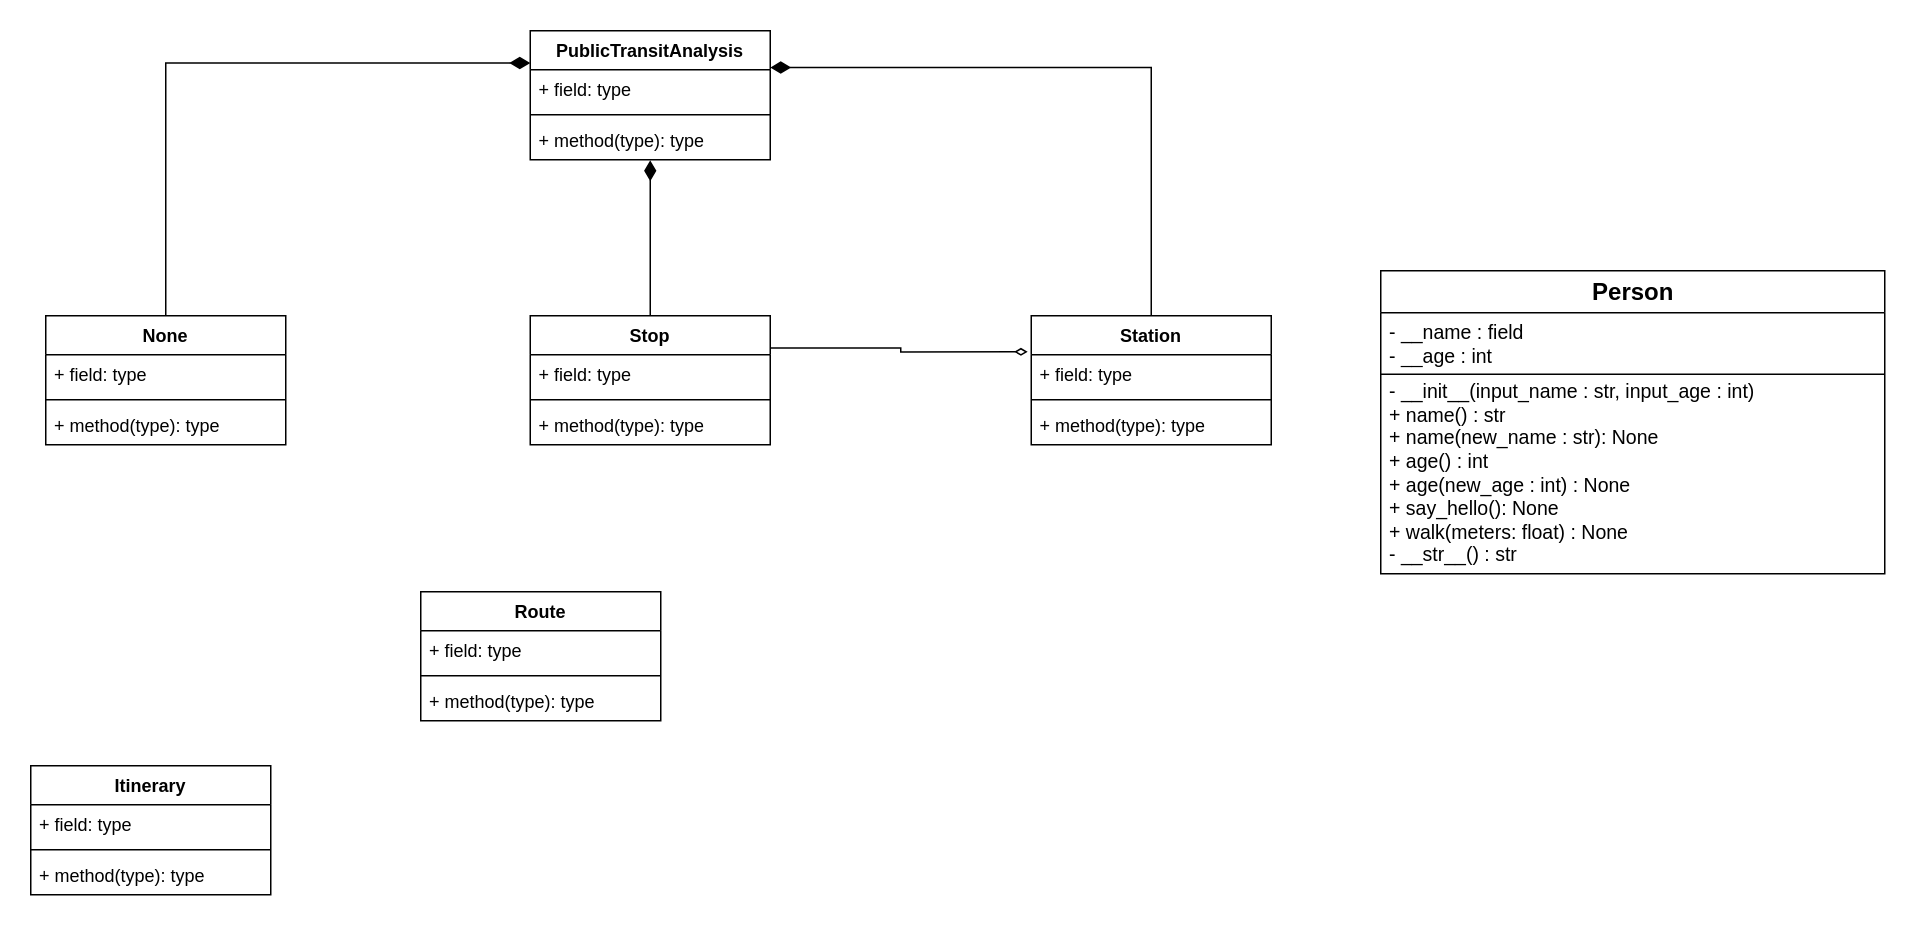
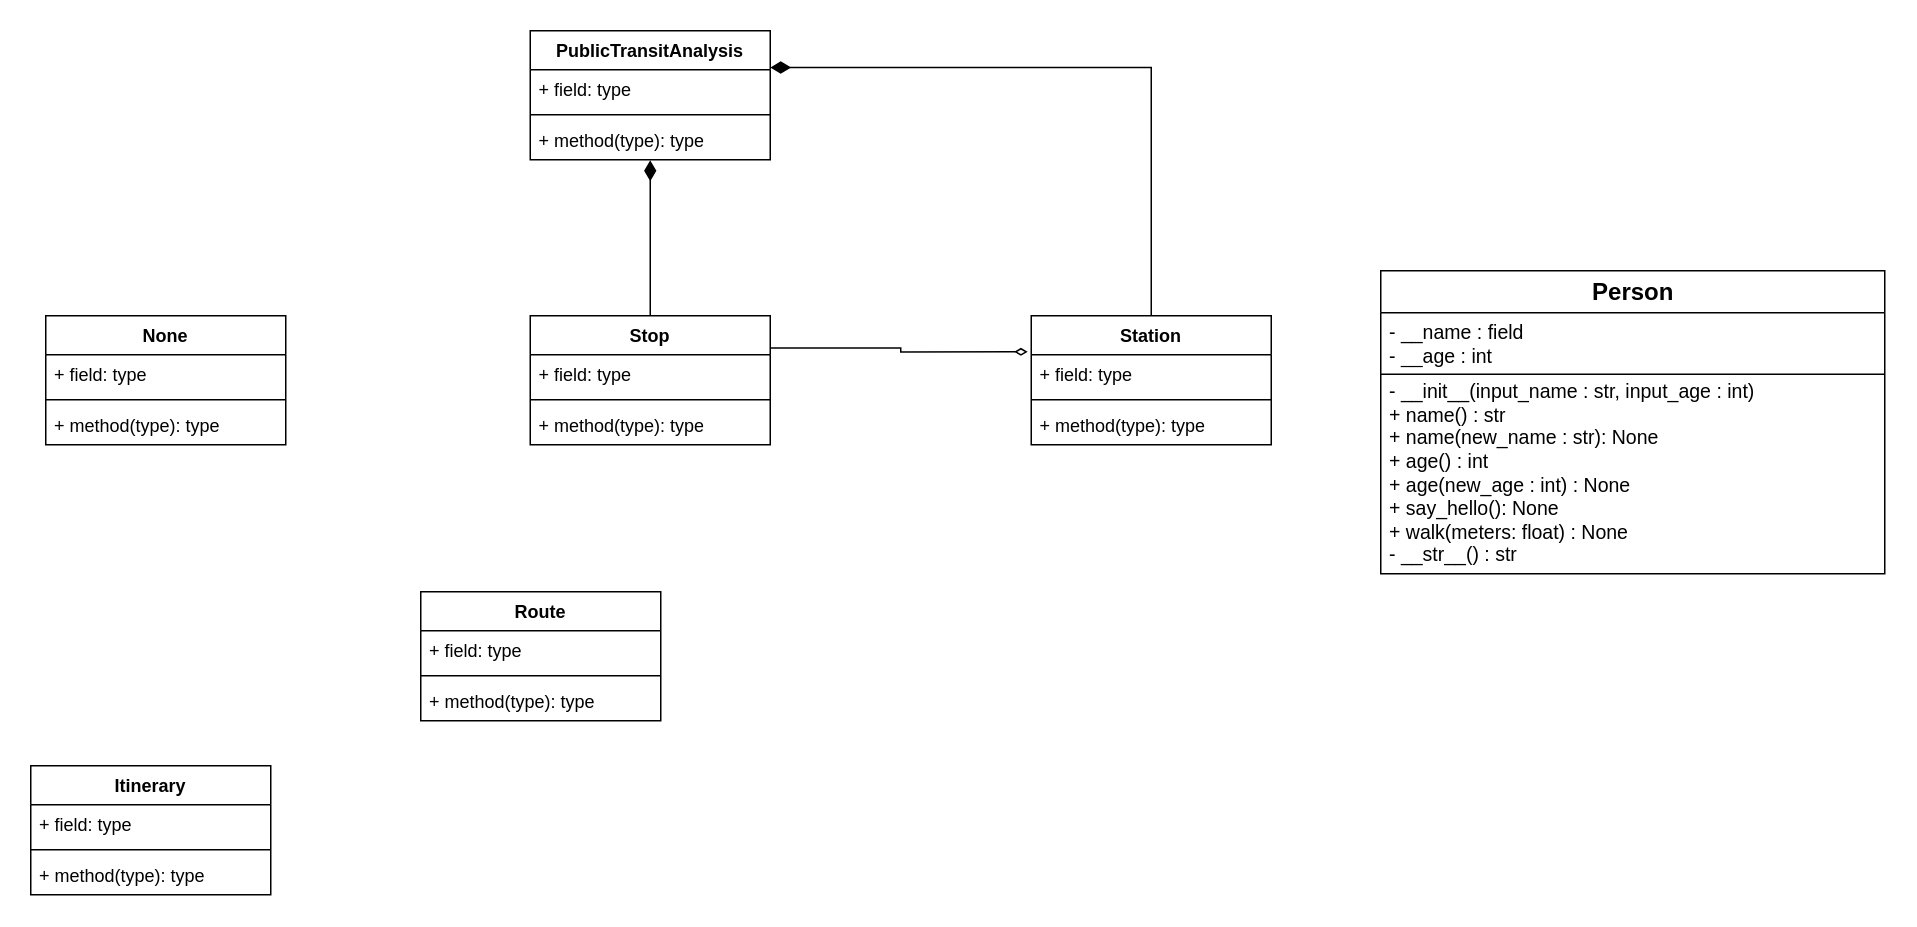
  <mxCell id="0" />
  <mxCell id="1" parent="0" />
  <mxCell id="2" value="Person" style="swimlane;fontStyle=1;align=center;verticalAlign=middle;childLayout=stackLayout;horizontal=1;startSize=28;horizontalStack=0;resizeParent=1;resizeParentMax=0;resizeLast=0;collapsible=1;marginBottom=0;fontSize=16;html=1;" parent="1" vertex="1"><mxGeometry x="920" y="180" width="336" height="202" as="geometry"><mxRectangle x="14" y="6272" width="120" height="30" as="alternateBounds" /></mxGeometry></mxCell>
  <mxCell id="3" value="- __name : field&lt;br&gt;- __age : int" style="text;strokeColor=none;fillColor=none;align=left;verticalAlign=middle;spacingLeft=4;spacingRight=4;overflow=hidden;rotatable=0;points=[[0,0.5],[1,0.5]];portConstraint=eastwest;fontSize=13;html=1;strokeWidth=1;" parent="2" vertex="1"><mxGeometry y="28" width="336" height="41" as="geometry" /></mxCell>
  <mxCell id="4" value="" style="endArrow=none;html=1;rounded=0;exitX=0;exitY=0.999;exitDx=0;exitDy=0;exitPerimeter=0;entryX=1;entryY=0.998;entryDx=0;entryDy=0;entryPerimeter=0;" parent="2" source="3" target="3" edge="1"><mxGeometry width="50" height="50" relative="1" as="geometry"><mxPoint x="116" y="78" as="sourcePoint" /><mxPoint x="166" y="28" as="targetPoint" /></mxGeometry></mxCell>
  <mxCell id="5" value="- __init__(input_name : str, input_age : int)&lt;br&gt;+ name() : str&lt;br&gt;+ name(new_name : str): None&lt;br&gt;+ age() : int&lt;br&gt;+ age(new_age : int) : None&lt;br&gt;&lt;div&gt;+ say_hello(): None&lt;/div&gt;&lt;div&gt;+ walk(meters: float) : None&lt;/div&gt;&lt;div&gt;- __str__() : str&lt;/div&gt;" style="text;strokeColor=none;fillColor=none;align=left;verticalAlign=middle;spacingLeft=4;spacingRight=4;overflow=hidden;rotatable=0;points=[[0,0.5],[1,0.5]];portConstraint=eastwest;fontSize=13;labelBackgroundColor=none;spacingTop=-2;html=1;" parent="2" vertex="1"><mxGeometry y="69" width="336" height="133" as="geometry" /></mxCell>
  <mxCell id="6" value="PublicTransitAnalysis" style="swimlane;fontStyle=1;align=center;verticalAlign=top;childLayout=stackLayout;horizontal=1;startSize=26;horizontalStack=0;resizeParent=1;resizeParentMax=0;resizeLast=0;collapsible=1;marginBottom=0;whiteSpace=wrap;html=1;" vertex="1" parent="1"><mxGeometry x="353" y="20" width="160" height="86" as="geometry" /></mxCell>
  <mxCell id="7" value="+ field: type" style="text;strokeColor=none;fillColor=none;align=left;verticalAlign=top;spacingLeft=4;spacingRight=4;overflow=hidden;rotatable=0;points=[[0,0.5],[1,0.5]];portConstraint=eastwest;whiteSpace=wrap;html=1;" vertex="1" parent="6"><mxGeometry y="26" width="160" height="26" as="geometry" /></mxCell>
  <mxCell id="8" value="" style="line;strokeWidth=1;fillColor=none;align=left;verticalAlign=middle;spacingTop=-1;spacingLeft=3;spacingRight=3;rotatable=0;labelPosition=right;points=[];portConstraint=eastwest;strokeColor=inherit;" vertex="1" parent="6"><mxGeometry y="52" width="160" height="8" as="geometry" /></mxCell>
  <mxCell id="9" value="+ method(type): type" style="text;strokeColor=none;fillColor=none;align=left;verticalAlign=top;spacingLeft=4;spacingRight=4;overflow=hidden;rotatable=0;points=[[0,0.5],[1,0.5]];portConstraint=eastwest;whiteSpace=wrap;html=1;" vertex="1" parent="6"><mxGeometry y="60" width="160" height="26" as="geometry" /></mxCell>
  <mxCell id="10" value="Station" style="swimlane;fontStyle=1;align=center;verticalAlign=top;childLayout=stackLayout;horizontal=1;startSize=26;horizontalStack=0;resizeParent=1;resizeParentMax=0;resizeLast=0;collapsible=1;marginBottom=0;whiteSpace=wrap;html=1;" vertex="1" parent="1"><mxGeometry x="687" y="210" width="160" height="86" as="geometry" /></mxCell>
  <mxCell id="11" value="+ field: type" style="text;strokeColor=none;fillColor=none;align=left;verticalAlign=top;spacingLeft=4;spacingRight=4;overflow=hidden;rotatable=0;points=[[0,0.5],[1,0.5]];portConstraint=eastwest;whiteSpace=wrap;html=1;" vertex="1" parent="10"><mxGeometry y="26" width="160" height="26" as="geometry" /></mxCell>
  <mxCell id="12" value="" style="line;strokeWidth=1;fillColor=none;align=left;verticalAlign=middle;spacingTop=-1;spacingLeft=3;spacingRight=3;rotatable=0;labelPosition=right;points=[];portConstraint=eastwest;strokeColor=inherit;" vertex="1" parent="10"><mxGeometry y="52" width="160" height="8" as="geometry" /></mxCell>
  <mxCell id="13" value="+ method(type): type" style="text;strokeColor=none;fillColor=none;align=left;verticalAlign=top;spacingLeft=4;spacingRight=4;overflow=hidden;rotatable=0;points=[[0,0.5],[1,0.5]];portConstraint=eastwest;whiteSpace=wrap;html=1;" vertex="1" parent="10"><mxGeometry y="60" width="160" height="26" as="geometry" /></mxCell>
  <mxCell id="14" value="Stop" style="swimlane;fontStyle=1;align=center;verticalAlign=top;childLayout=stackLayout;horizontal=1;startSize=26;horizontalStack=0;resizeParent=1;resizeParentMax=0;resizeLast=0;collapsible=1;marginBottom=0;whiteSpace=wrap;html=1;" vertex="1" parent="1"><mxGeometry x="353" y="210" width="160" height="86" as="geometry" /></mxCell>
  <mxCell id="15" value="+ field: type" style="text;strokeColor=none;fillColor=none;align=left;verticalAlign=top;spacingLeft=4;spacingRight=4;overflow=hidden;rotatable=0;points=[[0,0.5],[1,0.5]];portConstraint=eastwest;whiteSpace=wrap;html=1;" vertex="1" parent="14"><mxGeometry y="26" width="160" height="26" as="geometry" /></mxCell>
  <mxCell id="16" value="" style="line;strokeWidth=1;fillColor=none;align=left;verticalAlign=middle;spacingTop=-1;spacingLeft=3;spacingRight=3;rotatable=0;labelPosition=right;points=[];portConstraint=eastwest;strokeColor=inherit;" vertex="1" parent="14"><mxGeometry y="52" width="160" height="8" as="geometry" /></mxCell>
  <mxCell id="17" value="+ method(type): type" style="text;strokeColor=none;fillColor=none;align=left;verticalAlign=top;spacingLeft=4;spacingRight=4;overflow=hidden;rotatable=0;points=[[0,0.5],[1,0.5]];portConstraint=eastwest;whiteSpace=wrap;html=1;" vertex="1" parent="14"><mxGeometry y="60" width="160" height="26" as="geometry" /></mxCell>
- <mxCell id="18" style="edgeStyle=orthogonalEdgeStyle;rounded=0;orthogonalLoop=1;jettySize=auto;html=1;exitX=0.5;exitY=0;exitDx=0;exitDy=0;entryX=0;entryY=0.25;entryDx=0;entryDy=0;endArrow=diamondThin;endFill=1;endSize=11;" edge="1" parent="1" source="19" target="6"><mxGeometry relative="1" as="geometry" /></mxCell>
  <mxCell id="19" value="None" style="swimlane;fontStyle=1;align=center;verticalAlign=top;childLayout=stackLayout;horizontal=1;startSize=26;horizontalStack=0;resizeParent=1;resizeParentMax=0;resizeLast=0;collapsible=1;marginBottom=0;whiteSpace=wrap;html=1;" vertex="1" parent="1"><mxGeometry x="30" y="210" width="160" height="86" as="geometry" /></mxCell>
  <mxCell id="20" value="+ field: type" style="text;strokeColor=none;fillColor=none;align=left;verticalAlign=top;spacingLeft=4;spacingRight=4;overflow=hidden;rotatable=0;points=[[0,0.5],[1,0.5]];portConstraint=eastwest;whiteSpace=wrap;html=1;" vertex="1" parent="19"><mxGeometry y="26" width="160" height="26" as="geometry" /></mxCell>
  <mxCell id="21" value="" style="line;strokeWidth=1;fillColor=none;align=left;verticalAlign=middle;spacingTop=-1;spacingLeft=3;spacingRight=3;rotatable=0;labelPosition=right;points=[];portConstraint=eastwest;strokeColor=inherit;" vertex="1" parent="19"><mxGeometry y="52" width="160" height="8" as="geometry" /></mxCell>
  <mxCell id="22" value="+ method(type): type" style="text;strokeColor=none;fillColor=none;align=left;verticalAlign=top;spacingLeft=4;spacingRight=4;overflow=hidden;rotatable=0;points=[[0,0.5],[1,0.5]];portConstraint=eastwest;whiteSpace=wrap;html=1;" vertex="1" parent="19"><mxGeometry y="60" width="160" height="26" as="geometry" /></mxCell>
  <mxCell id="23" value="Itinerary" style="swimlane;fontStyle=1;align=center;verticalAlign=top;childLayout=stackLayout;horizontal=1;startSize=26;horizontalStack=0;resizeParent=1;resizeParentMax=0;resizeLast=0;collapsible=1;marginBottom=0;whiteSpace=wrap;html=1;" vertex="1" parent="1"><mxGeometry y="510" width="160" height="86" as="geometry" x="20" /></mxCell>
  <mxCell id="24" value="+ field: type" style="text;strokeColor=none;fillColor=none;align=left;verticalAlign=top;spacingLeft=4;spacingRight=4;overflow=hidden;rotatable=0;points=[[0,0.5],[1,0.5]];portConstraint=eastwest;whiteSpace=wrap;html=1;" vertex="1" parent="23"><mxGeometry y="26" width="160" height="26" as="geometry" /></mxCell>
  <mxCell id="25" value="" style="line;strokeWidth=1;fillColor=none;align=left;verticalAlign=middle;spacingTop=-1;spacingLeft=3;spacingRight=3;rotatable=0;labelPosition=right;points=[];portConstraint=eastwest;strokeColor=inherit;" vertex="1" parent="23"><mxGeometry y="52" width="160" height="8" as="geometry" /></mxCell>
  <mxCell id="26" value="+ method(type): type" style="text;strokeColor=none;fillColor=none;align=left;verticalAlign=top;spacingLeft=4;spacingRight=4;overflow=hidden;rotatable=0;points=[[0,0.5],[1,0.5]];portConstraint=eastwest;whiteSpace=wrap;html=1;" vertex="1" parent="23"><mxGeometry y="60" width="160" height="26" as="geometry" /></mxCell>
  <mxCell id="27" value="Route" style="swimlane;fontStyle=1;align=center;verticalAlign=top;childLayout=stackLayout;horizontal=1;startSize=26;horizontalStack=0;resizeParent=1;resizeParentMax=0;resizeLast=0;collapsible=1;marginBottom=0;whiteSpace=wrap;html=1;" vertex="1" parent="1"><mxGeometry x="280" y="394" width="160" height="86" as="geometry" /></mxCell>
  <mxCell id="28" value="+ field: type" style="text;strokeColor=none;fillColor=none;align=left;verticalAlign=top;spacingLeft=4;spacingRight=4;overflow=hidden;rotatable=0;points=[[0,0.5],[1,0.5]];portConstraint=eastwest;whiteSpace=wrap;html=1;" vertex="1" parent="27"><mxGeometry y="26" width="160" height="26" as="geometry" /></mxCell>
  <mxCell id="29" value="" style="line;strokeWidth=1;fillColor=none;align=left;verticalAlign=middle;spacingTop=-1;spacingLeft=3;spacingRight=3;rotatable=0;labelPosition=right;points=[];portConstraint=eastwest;strokeColor=inherit;" vertex="1" parent="27"><mxGeometry y="52" width="160" height="8" as="geometry" /></mxCell>
  <mxCell id="30" value="+ method(type): type" style="text;strokeColor=none;fillColor=none;align=left;verticalAlign=top;spacingLeft=4;spacingRight=4;overflow=hidden;rotatable=0;points=[[0,0.5],[1,0.5]];portConstraint=eastwest;whiteSpace=wrap;html=1;" vertex="1" parent="27"><mxGeometry y="60" width="160" height="26" as="geometry" /></mxCell>
  <mxCell id="31" style="edgeStyle=orthogonalEdgeStyle;rounded=0;orthogonalLoop=1;jettySize=auto;html=1;exitX=0.5;exitY=0;exitDx=0;exitDy=0;entryX=0.5;entryY=1.016;entryDx=0;entryDy=0;entryPerimeter=0;endArrow=diamondThin;endFill=1;endSize=11;" edge="1" parent="1" source="14" target="9"><mxGeometry relative="1" as="geometry" /></mxCell>
  <mxCell id="32" style="edgeStyle=orthogonalEdgeStyle;rounded=0;orthogonalLoop=1;jettySize=auto;html=1;exitX=0.5;exitY=0;exitDx=0;exitDy=0;entryX=1;entryY=-0.057;entryDx=0;entryDy=0;entryPerimeter=0;endArrow=diamondThin;endFill=1;endSize=11;" edge="1" parent="1" source="10" target="7"><mxGeometry relative="1" as="geometry" /></mxCell>
  <mxCell id="33" style="edgeStyle=orthogonalEdgeStyle;rounded=0;orthogonalLoop=1;jettySize=auto;html=1;exitX=1;exitY=0.25;exitDx=0;exitDy=0;entryX=-0.015;entryY=-0.075;entryDx=0;entryDy=0;entryPerimeter=0;endArrow=diamondThin;endFill=0;" edge="1" parent="1" source="14" target="11"><mxGeometry relative="1" as="geometry" /></mxCell>
